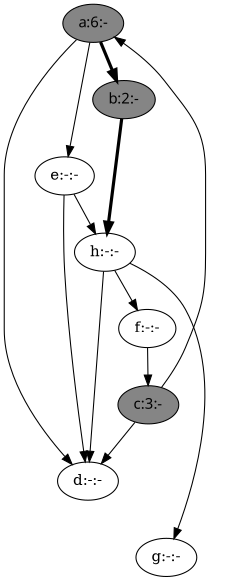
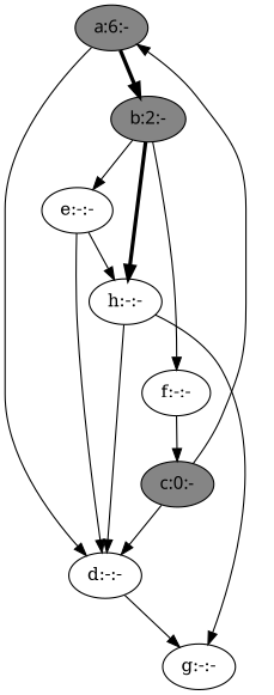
  digraph {
    edge [penwidth=1]
    n1 [fillcolor=gray52 fontname="time-bold" label="a:6:-" style=filled]
    n2 [fillcolor=gray52 fontname="time-bold" label="b:2:-" style=filled]
    n3 [label="d:-:-"]
    n4 [label="e:-:-"]
    n5 [label="f:-:-"]
    n6 [label="h:-:-"]
    n7 [label="g:-:-"]
-   n8 [fillcolor=gray52 fontname="time-bold" label="c:3:-" style=filled]
+   n8 [fillcolor=gray52 fontname="time-bold" label="c:0:-" style=filled]
    n1 -> n2 [penwidth=3]
    n1 -> n3
-   n1 -> n4
-   n6 -> n5
+   n2 -> n4
+   n2 -> n5
    n2 -> n6 [penwidth=3]
+   n3 -> n7
    n4 -> n3
    n4 -> n6
    n5 -> n8
    n6 -> n3
    n6 -> n7
    n8 -> n1
    n8 -> n3
  }
